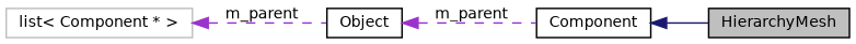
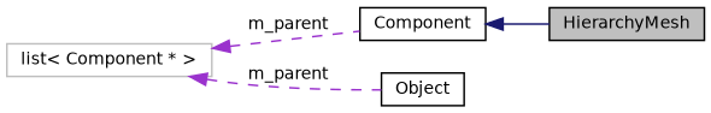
  digraph {
    rankdir=LR
    node [color=black fillcolor=white fontname=Helvetica fontsize=10 shape=record style=filled]
    edge [color=darkorchid3 dir=back fontname=Helvetica fontsize=10 labelfontname=Helvetica labelfontsize=10 style=dashed]
    n1 [fillcolor=grey75 fontcolor=black height=0.2 label=HierarchyMesh width=0.4]
    n2 [height=0.2 label=Component width=0.4]
    n3 [height=0.2 label=Object width=0.4]
    n4 [color=grey75 height=0.2 label="list\< Component * \>" width=0.4]
    n2 -> n1 [color=midnightblue style=solid]
-   n3 -> n2 [label=" m_parent"]
+   n4 -> n2 [label=" m_parent"]
    n4 -> n3 [label=" m_parent"]
  }
